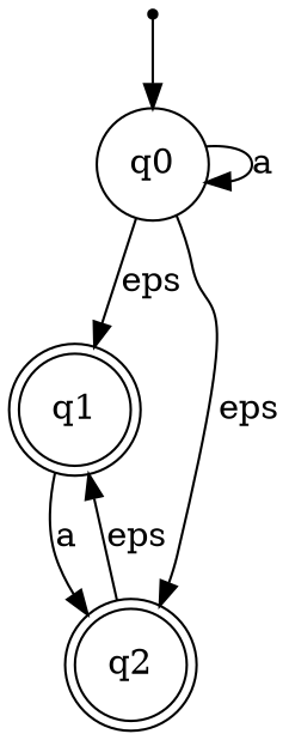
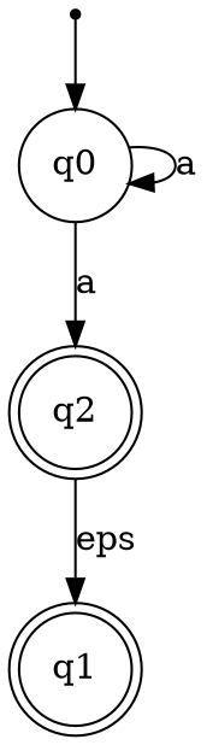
  digraph {
    rankdir=TB
    node [shape=doublecircle]
    q1
    q2
    qi [shape=point]
    q0 [shape=circle]
-   q1 -> q2 [label=a]
    q2 -> q1 [label=eps]
    qi -> q0
-   q0 -> q1 [label=eps]
-   q0 -> q2 [label=eps]
+   q0 -> q2 [label=a]
    q0 -> q0 [label=a]
  }
